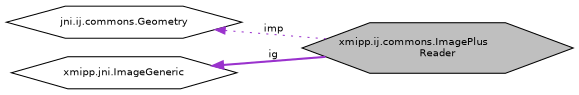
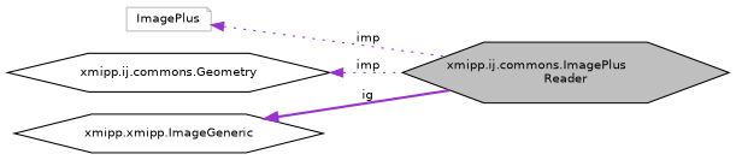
  digraph {
    rankdir=LR
    node [color=black fillcolor=white fontname=Helvetica fontsize=10 shape=hexagon style=filled]
    edge [color=darkorchid3 dir=back fontname=Helvetica fontsize=10 labelfontname=Helvetica labelfontsize=10 style=dotted]
    n1 [fillcolor=grey75 fontcolor=black height=0.2 label="xmipp.ij.commons.ImagePlus\lReader" width=0.4]
-   n3 [height=0.2 label="jni.ij.commons.Geometry" width=0.4]
-   n4 [height=0.2 label="xmipp.jni.ImageGeneric" width=0.4]
+   n2 [color=grey75 height=0.2 label=ImagePlus shape=note width=0.4]
+   n3 [height=0.2 label="xmipp.ij.commons.Geometry" width=0.4]
+   n4 [height=0.2 label="xmipp.xmipp.ImageGeneric" width=0.4]
+   n2 -> n1 [label=" imp"]
    n3 -> n1 [label=" imp"]
    n4 -> n1 [label=" ig" style=bold]
  }
